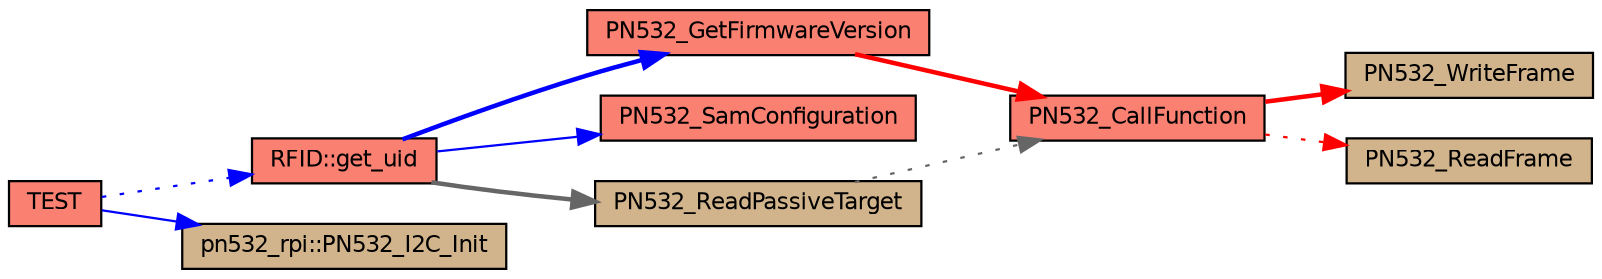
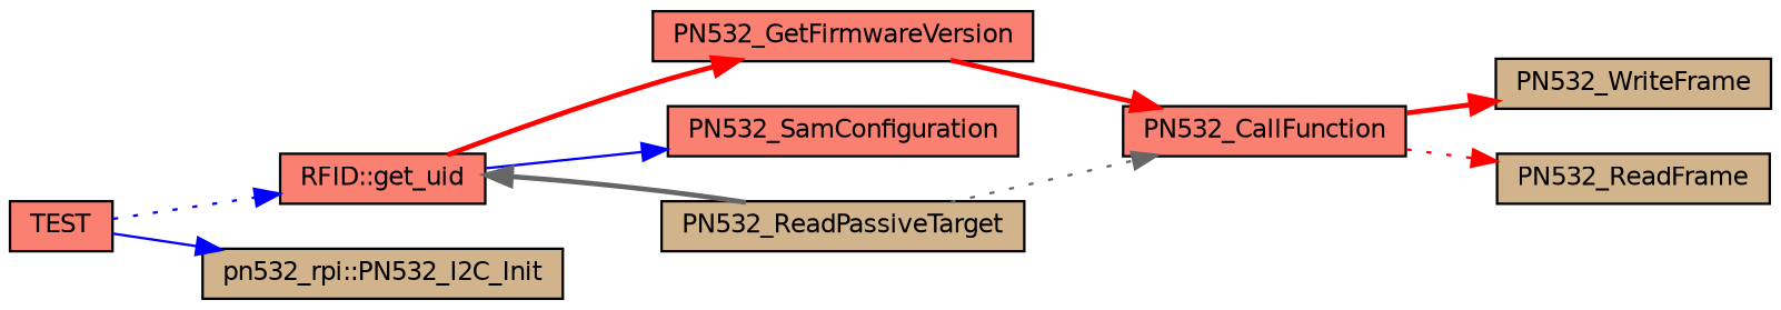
  digraph {
    rankdir=LR
    node [color=black fillcolor=salmon fontname=Helvetica fontsize=10 shape=record style=filled]
    edge [color=red fontname=Helvetica fontsize=10 labelfontname=Helvetica labelfontsize=10 style=bold]
    n1 [fontcolor=black height=0.2 label=TEST width=0.4]
    n2 [height=0.2 label="RFID::get_uid" width=0.4]
    n3 [fillcolor=tan height=0.2 label="pn532_rpi::PN532_I2C_Init" width=0.4]
    n4 [height=0.2 label=PN532_GetFirmwareVersion width=0.4]
    n5 [height=0.2 label=PN532_SamConfiguration width=0.4]
    n6 [fillcolor=tan height=0.2 label=PN532_ReadPassiveTarget width=0.4]
    n7 [height=0.2 label=PN532_CallFunction width=0.4]
    n8 [fillcolor=tan height=0.2 label=PN532_WriteFrame width=0.4]
    n9 [fillcolor=tan height=0.2 label=PN532_ReadFrame width=0.4]
    n1 -> n2 [color=blue style=dotted]
    n1 -> n3 [color=blue style=solid]
-   n2 -> n4 [color=blue]
+   n2 -> n4
    n2 -> n5 [color=blue style=solid]
-   n2 -> n6 [color=gray40]
+   n6 -> n2 [color=gray40]
    n4 -> n7
    n6 -> n7 [color=gray40 style=dotted]
    n7 -> n8
    n7 -> n9 [style=dotted]
  }
